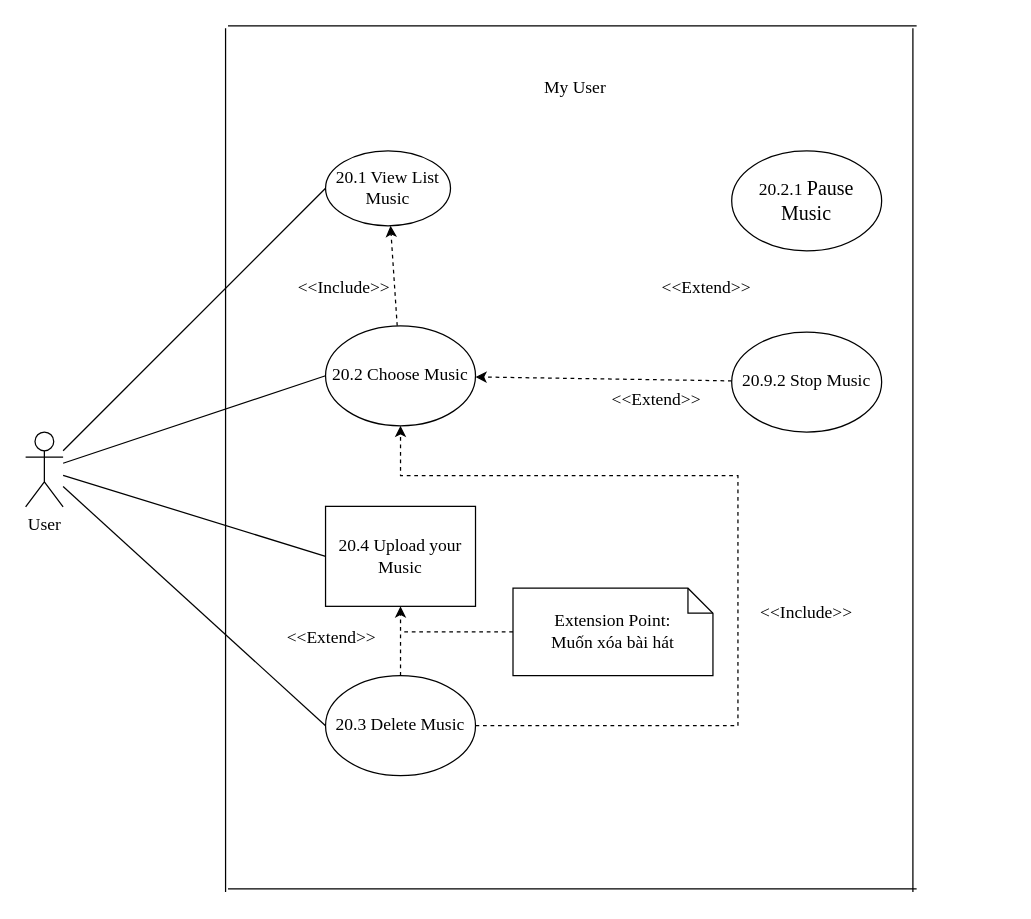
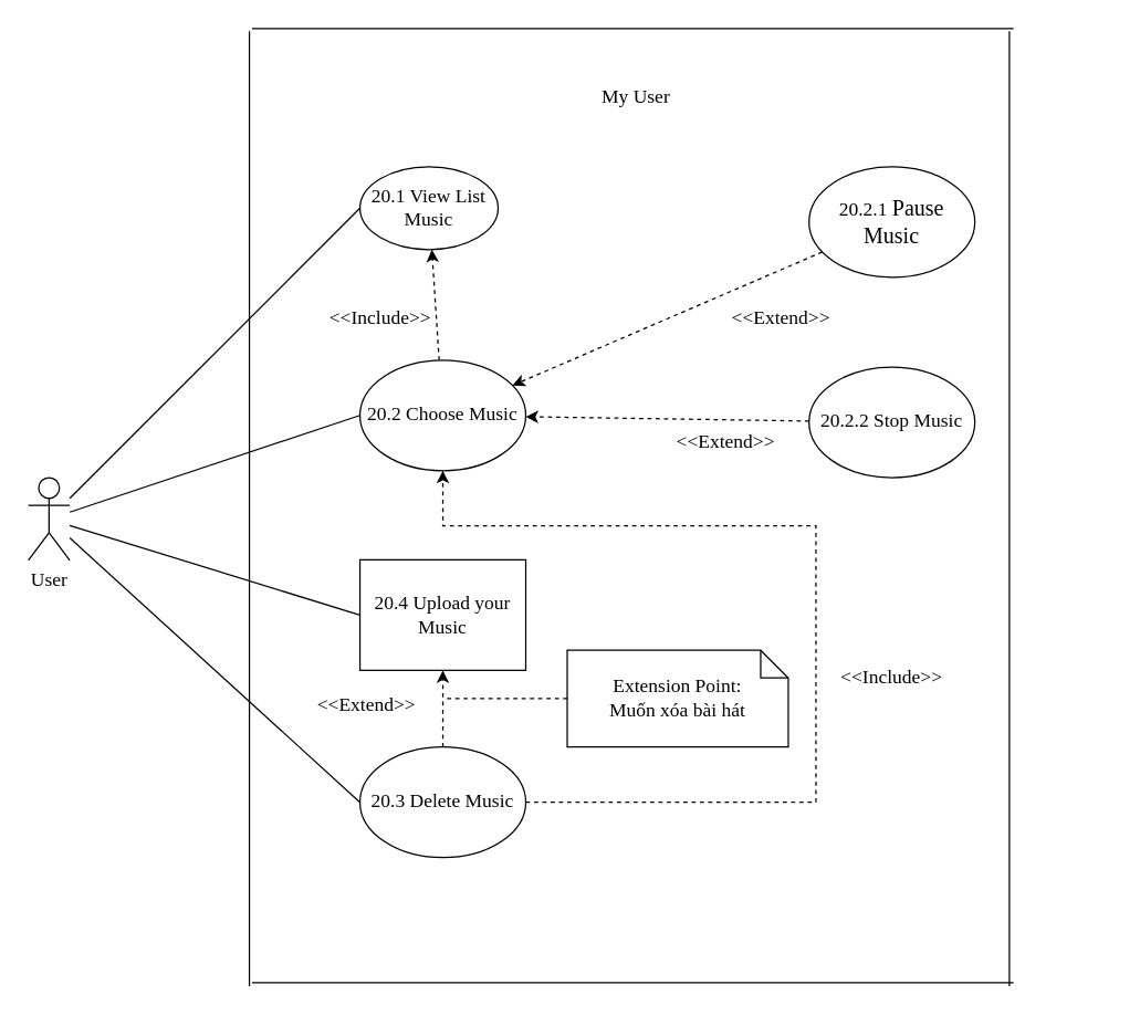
  <mxCell id="0" />
  <mxCell id="1" parent="0" />
  <mxCell id="2" style="edgeStyle=none;rounded=0;orthogonalLoop=1;jettySize=auto;html=1;entryX=0;entryY=0.5;entryDx=0;entryDy=0;endArrow=none;endFill=0;fontFamily=Verdana;fontSize=14;" parent="1" source="6" target="7" edge="1"><mxGeometry relative="1" as="geometry" /></mxCell>
  <mxCell id="3" style="edgeStyle=none;rounded=0;orthogonalLoop=1;jettySize=auto;html=1;entryX=0;entryY=0.5;entryDx=0;entryDy=0;endArrow=none;endFill=0;fontFamily=Verdana;fontSize=14;" parent="1" source="6" target="9" edge="1"><mxGeometry relative="1" as="geometry" /></mxCell>
  <mxCell id="4" style="edgeStyle=none;rounded=0;orthogonalLoop=1;jettySize=auto;html=1;entryX=0;entryY=0.5;entryDx=0;entryDy=0;endArrow=none;endFill=0;fontFamily=Verdana;fontSize=14;" parent="1" source="6" target="10" edge="1"><mxGeometry relative="1" as="geometry" /></mxCell>
  <mxCell id="5" style="edgeStyle=none;rounded=0;orthogonalLoop=1;jettySize=auto;html=1;entryX=0;entryY=0.5;entryDx=0;entryDy=0;endArrow=none;endFill=0;fontFamily=Verdana;fontSize=14;" parent="1" source="6" target="13" edge="1"><mxGeometry relative="1" as="geometry" /></mxCell>
  <mxCell id="6" value="User" style="shape=umlActor;verticalLabelPosition=bottom;verticalAlign=top;html=1;outlineConnect=0;fontSize=14;fontFamily=Verdana;" parent="1" vertex="1"><mxGeometry x="20" y="345" width="30" height="60" as="geometry" /></mxCell>
  <mxCell id="7" value="20.1 View List Music" style="ellipse;whiteSpace=wrap;html=1;fontFamily=Verdana;fontSize=14;" parent="1" vertex="1"><mxGeometry x="260" y="120" width="100" height="60" as="geometry" /></mxCell>
  <mxCell id="8" style="edgeStyle=none;rounded=0;orthogonalLoop=1;jettySize=auto;html=1;endArrow=classic;endFill=1;dashed=1;fontFamily=Verdana;fontSize=14;" parent="1" source="9" target="7" edge="1"><mxGeometry relative="1" as="geometry" /></mxCell>
  <mxCell id="9" value="20.2 Choose Music" style="ellipse;whiteSpace=wrap;html=1;fontFamily=Verdana;fontSize=14;" parent="1" vertex="1"><mxGeometry x="260" y="260" width="120" height="80" as="geometry" /></mxCell>
  <mxCell id="10" value="20.4 Upload your Music" style="whiteSpace=wrap;html=1;fontFamily=Verdana;fontSize=14;rounded=0;" parent="1" vertex="1"><mxGeometry x="260" y="404.5" width="120" height="80" as="geometry" /></mxCell>
  <mxCell id="11" style="edgeStyle=orthogonalEdgeStyle;rounded=0;orthogonalLoop=1;jettySize=auto;html=1;entryX=0.5;entryY=1;entryDx=0;entryDy=0;dashed=1;endArrow=classic;endFill=1;fontFamily=Verdana;fontSize=14;" parent="1" source="13" target="9" edge="1"><mxGeometry relative="1" as="geometry"><Array as="points"><mxPoint x="590" y="580" /><mxPoint x="590" y="380" /><mxPoint x="320" y="380" /></Array></mxGeometry></mxCell>
  <mxCell id="12" style="edgeStyle=orthogonalEdgeStyle;rounded=0;orthogonalLoop=1;jettySize=auto;html=1;entryX=0.5;entryY=1;entryDx=0;entryDy=0;dashed=1;endArrow=classic;endFill=1;fontFamily=Verdana;fontSize=14;" parent="1" source="13" target="10" edge="1"><mxGeometry relative="1" as="geometry" /></mxCell>
  <mxCell id="13" value="20.3 Delete Music" style="ellipse;whiteSpace=wrap;html=1;fontFamily=Verdana;fontSize=14;" parent="1" vertex="1"><mxGeometry x="260" y="540" width="120" height="80" as="geometry" /></mxCell>
  <mxCell id="14" value="&amp;lt;&amp;lt;Extend&amp;gt;&amp;gt;" style="text;html=1;strokeColor=none;fillColor=none;align=center;verticalAlign=middle;whiteSpace=wrap;rounded=0;fontFamily=Verdana;fontSize=14;" parent="1" vertex="1"><mxGeometry x="220" y="500" width="90" height="20" as="geometry" /></mxCell>
  <mxCell id="15" value="&amp;lt;&amp;lt;Include&amp;gt;&amp;gt;" style="text;html=1;strokeColor=none;fillColor=none;align=center;verticalAlign=middle;whiteSpace=wrap;rounded=0;fontFamily=Verdana;fontSize=14;" parent="1" vertex="1"><mxGeometry x="600" y="480" width="90" height="20" as="geometry" /></mxCell>
  <mxCell id="16" style="edgeStyle=orthogonalEdgeStyle;rounded=0;orthogonalLoop=1;jettySize=auto;html=1;dashed=1;endArrow=none;endFill=0;fontFamily=Verdana;fontSize=14;" parent="1" source="17" edge="1"><mxGeometry relative="1" as="geometry"><mxPoint x="320" y="505" as="targetPoint" /></mxGeometry></mxCell>
  <mxCell id="17" value="Extension Point:&lt;br style=&quot;font-size: 14px&quot;&gt;Muốn xóa bài hát" style="shape=note;size=20;whiteSpace=wrap;html=1;fontFamily=Verdana;fontSize=14;" parent="1" vertex="1"><mxGeometry x="410" y="470" width="160" height="70" as="geometry" /></mxCell>
  <mxCell id="18" value="&amp;lt;&amp;lt;Include&amp;gt;&amp;gt;" style="text;html=1;strokeColor=none;fillColor=none;align=center;verticalAlign=middle;whiteSpace=wrap;rounded=0;fontFamily=Verdana;fontSize=14;" parent="1" vertex="1"><mxGeometry x="230" y="220" width="90" height="20" as="geometry" /></mxCell>
  <mxCell id="19" value="My User" style="text;html=1;strokeColor=none;fillColor=none;align=center;verticalAlign=middle;whiteSpace=wrap;rounded=0;fontFamily=Verdana;fontSize=14;" parent="1" vertex="1"><mxGeometry x="410" y="60" width="100" height="20" as="geometry" /></mxCell>
  <mxCell id="20" value="" style="group" vertex="1" connectable="0" parent="1"><mxGeometry x="180" y="20" width="552.49" height="692.51" as="geometry" /></mxCell>
  <mxCell id="21" value="" style="shape=partialRectangle;whiteSpace=wrap;html=1;top=0;bottom=0;fillColor=none;fontFamily=Verdana;fontSize=14;" parent="20" vertex="1"><mxGeometry y="2.51" width="550" height="690" as="geometry" /></mxCell>
  <mxCell id="22" value="" style="shape=partialRectangle;whiteSpace=wrap;html=1;top=0;bottom=0;fillColor=none;fontFamily=Verdana;fontSize=14;rotation=90;" parent="20" vertex="1"><mxGeometry x="-67.83" y="70.28" width="690.6" height="550.04" as="geometry" /></mxCell>
+ <mxCell id="23" style="edgeStyle=none;rounded=0;orthogonalLoop=1;jettySize=auto;html=1;dashed=1;" edge="1" parent="1" source="24" target="9"><mxGeometry relative="1" as="geometry" /></mxCell>
  <mxCell id="24" value="20.2.1&amp;nbsp;&lt;span style=&quot;font-family: &amp;#34;calibri&amp;#34; ; font-size: 12pt&quot;&gt;Pause Music&lt;/span&gt;" style="ellipse;whiteSpace=wrap;html=1;fontFamily=Verdana;fontSize=14;" vertex="1" parent="1"><mxGeometry x="585" y="120" width="120" height="80" as="geometry" /></mxCell>
  <mxCell id="25" style="edgeStyle=none;rounded=0;orthogonalLoop=1;jettySize=auto;html=1;dashed=1;" edge="1" parent="1" source="26" target="9"><mxGeometry relative="1" as="geometry" /></mxCell>
- <mxCell id="26" value="20.9.2 Stop Music" style="ellipse;whiteSpace=wrap;html=1;fontFamily=Verdana;fontSize=14;" vertex="1" parent="1"><mxGeometry x="585" y="265" width="120" height="80" as="geometry" /></mxCell>
+ <mxCell id="26" value="20.2.2 Stop Music" style="ellipse;whiteSpace=wrap;html=1;fontFamily=Verdana;fontSize=14;" vertex="1" parent="1"><mxGeometry x="585" y="265" width="120" height="80" as="geometry" /></mxCell>
  <mxCell id="27" value="&amp;lt;&amp;lt;Extend&amp;gt;&amp;gt;" style="text;html=1;strokeColor=none;fillColor=none;align=center;verticalAlign=middle;whiteSpace=wrap;rounded=0;fontFamily=Verdana;fontSize=14;" vertex="1" parent="1"><mxGeometry x="480" y="310" width="90" height="20" as="geometry" /></mxCell>
  <mxCell id="28" value="&amp;lt;&amp;lt;Extend&amp;gt;&amp;gt;" style="text;html=1;strokeColor=none;fillColor=none;align=center;verticalAlign=middle;whiteSpace=wrap;rounded=0;fontFamily=Verdana;fontSize=14;" vertex="1" parent="1"><mxGeometry x="520" y="220" width="90" height="20" as="geometry" /></mxCell>
